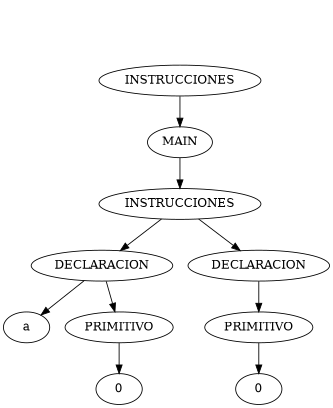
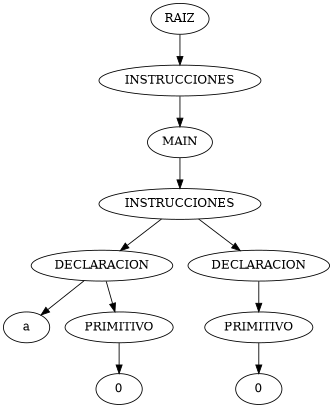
  digraph {
+   n1 [label=RAIZ]
    n2 [label=INSTRUCCIONES]
    n3 [label=MAIN]
    n4 [label=INSTRUCCIONES]
    n5 [label=DECLARACION]
    n6 [label=DECLARACION]
    n7 [label=a]
    n8 [label=PRIMITIVO]
    n9 [label=PRIMITIVO]
    n10 [label=0]
    n11 [label=0]
+   n1 -> n2
    n2 -> n3
    n3 -> n4
    n4 -> n5
    n4 -> n6
    n5 -> n7
    n5 -> n8
    n6 -> n9
    n8 -> n10
    n9 -> n11
  }
